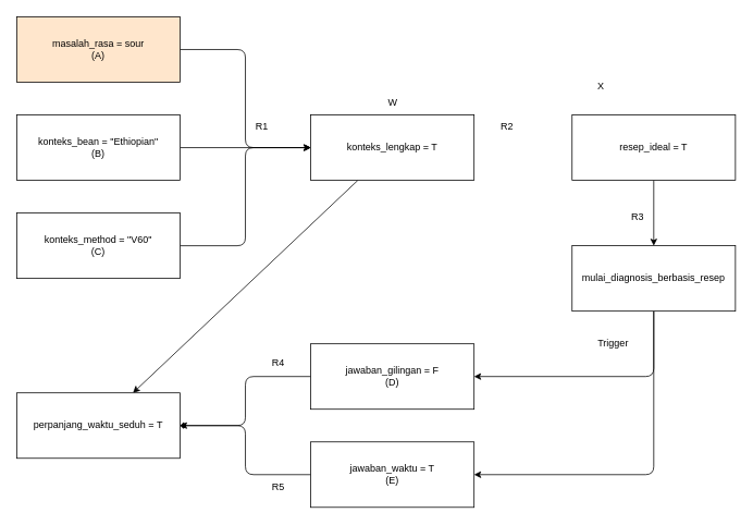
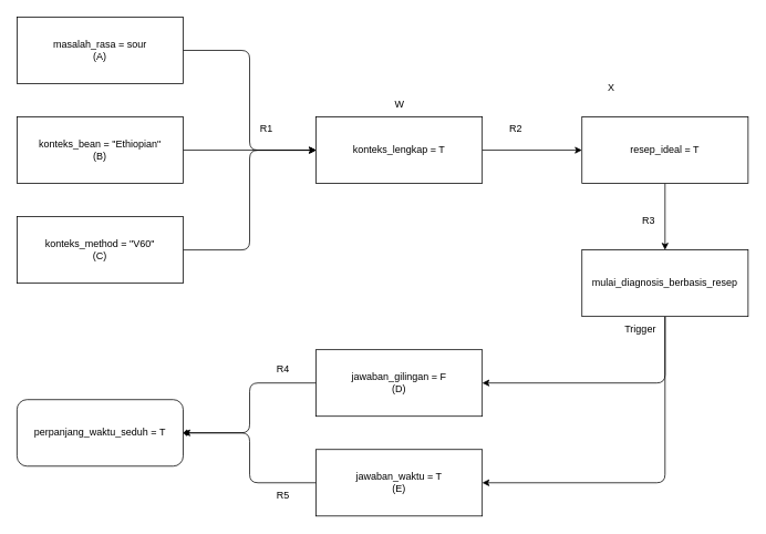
  <mxCell id="0" />
  <mxCell id="1" parent="0" />
  <mxCell id="2" style="edgeStyle=none;html=1;entryX=0;entryY=0.5;entryDx=0;entryDy=0;" edge="1" parent="1" source="3" target="9"><mxGeometry relative="1" as="geometry"><Array as="points"><mxPoint x="300" y="60" /><mxPoint x="300" y="180" /></Array></mxGeometry></mxCell>
- <mxCell id="3" value="masalah_rasa = sour&lt;div&gt;(A)&lt;/div&gt;" style="rounded=0;whiteSpace=wrap;html=1;fillColor=#ffe6cc;" vertex="1" parent="1"><mxGeometry x="20" y="20" width="200" height="80" as="geometry" /></mxCell>
+ <mxCell id="3" value="masalah_rasa = sour&lt;div&gt;(A)&lt;/div&gt;" style="rounded=0;whiteSpace=wrap;html=1;" vertex="1" parent="1"><mxGeometry x="20" y="20" width="200" height="80" as="geometry" /></mxCell>
  <mxCell id="4" style="edgeStyle=none;html=1;" edge="1" parent="1" source="5"><mxGeometry relative="1" as="geometry"><mxPoint x="380" y="180" as="targetPoint" /></mxGeometry></mxCell>
  <mxCell id="5" value="konteks_bean = &quot;Ethiopian&quot;&lt;div&gt;(B)&lt;/div&gt;" style="rounded=0;whiteSpace=wrap;html=1;" vertex="1" parent="1"><mxGeometry x="20" y="140" width="200" height="80" as="geometry" /></mxCell>
  <mxCell id="6" style="edgeStyle=none;html=1;entryX=0;entryY=0.5;entryDx=0;entryDy=0;" edge="1" parent="1" source="7" target="9"><mxGeometry relative="1" as="geometry"><Array as="points"><mxPoint x="300" y="300" /><mxPoint x="300" y="180" /></Array></mxGeometry></mxCell>
  <mxCell id="7" value="konteks_method = &quot;V60&quot;&lt;div&gt;(C)&lt;/div&gt;" style="rounded=0;whiteSpace=wrap;html=1;" vertex="1" parent="1"><mxGeometry x="20" y="260" width="200" height="80" as="geometry" /></mxCell>
- <mxCell id="8" style="edgeStyle=none;html=1;" edge="1" parent="1" source="9" target="25"><mxGeometry relative="1" as="geometry" /></mxCell>
+ <mxCell id="8" style="edgeStyle=none;html=1;entryX=0;entryY=0.5;entryDx=0;entryDy=0;" edge="1" parent="1" source="9" target="11"><mxGeometry relative="1" as="geometry" /></mxCell>
  <mxCell id="9" value="konteks_lengkap = T" style="rounded=0;whiteSpace=wrap;html=1;" vertex="1" parent="1"><mxGeometry x="380" y="140" width="200" height="80" as="geometry" /></mxCell>
  <mxCell id="10" style="edgeStyle=none;html=1;entryX=0.5;entryY=0;entryDx=0;entryDy=0;" edge="1" parent="1" source="11" target="14"><mxGeometry relative="1" as="geometry" /></mxCell>
  <mxCell id="11" value="resep_ideal = T" style="rounded=0;whiteSpace=wrap;html=1;" vertex="1" parent="1"><mxGeometry x="700" y="140" width="200" height="80" as="geometry" /></mxCell>
  <mxCell id="12" style="edgeStyle=none;html=1;entryX=1;entryY=0.5;entryDx=0;entryDy=0;" edge="1" parent="1" source="14" target="23"><mxGeometry relative="1" as="geometry"><mxPoint x="800" y="530" as="targetPoint" /><Array as="points"><mxPoint x="800" y="580" /></Array></mxGeometry></mxCell>
  <mxCell id="13" style="edgeStyle=none;html=1;entryX=1;entryY=0.5;entryDx=0;entryDy=0;" edge="1" parent="1" source="14" target="21"><mxGeometry relative="1" as="geometry"><Array as="points"><mxPoint x="800" y="460" /></Array></mxGeometry></mxCell>
  <mxCell id="14" value="mulai_diagnosis_berbasis_resep" style="rounded=0;whiteSpace=wrap;html=1;" vertex="1" parent="1"><mxGeometry x="700" y="300" width="200" height="80" as="geometry" /></mxCell>
  <mxCell id="15" value="R1" style="text;html=1;align=center;verticalAlign=middle;resizable=0;points=[];autosize=1;strokeColor=none;fillColor=none;" vertex="1" parent="1"><mxGeometry x="300" y="140" width="40" height="30" as="geometry" /></mxCell>
  <mxCell id="16" value="R2" style="text;html=1;align=center;verticalAlign=middle;resizable=0;points=[];autosize=1;strokeColor=none;fillColor=none;" vertex="1" parent="1"><mxGeometry x="600" y="140" width="40" height="30" as="geometry" /></mxCell>
  <mxCell id="17" value="R3" style="text;html=1;align=center;verticalAlign=middle;resizable=0;points=[];autosize=1;strokeColor=none;fillColor=none;" vertex="1" parent="1"><mxGeometry x="760" y="250" width="40" height="30" as="geometry" /></mxCell>
  <mxCell id="18" value="W" style="text;html=1;align=center;verticalAlign=middle;resizable=0;points=[];autosize=1;strokeColor=none;fillColor=none;" vertex="1" parent="1"><mxGeometry x="465" y="110" width="30" height="30" as="geometry" /></mxCell>
  <mxCell id="19" value="X" style="text;html=1;align=center;verticalAlign=middle;resizable=0;points=[];autosize=1;strokeColor=none;fillColor=none;" vertex="1" parent="1"><mxGeometry x="720" y="90" width="30" height="30" as="geometry" /></mxCell>
  <mxCell id="20" style="edgeStyle=none;html=1;entryX=1;entryY=0.5;entryDx=0;entryDy=0;endArrow=diamond;" edge="1" parent="1" source="21" target="25"><mxGeometry relative="1" as="geometry"><Array as="points"><mxPoint x="300" y="460" /><mxPoint x="300" y="520" /></Array></mxGeometry></mxCell>
  <mxCell id="21" value="&lt;div&gt;&lt;font color=&quot;#000000&quot;&gt;jawaban_gilingan = F&lt;/font&gt;&lt;/div&gt;&lt;div&gt;(D)&lt;/div&gt;" style="rounded=0;whiteSpace=wrap;html=1;" vertex="1" parent="1"><mxGeometry x="380" y="420" width="200" height="80" as="geometry" /></mxCell>
  <mxCell id="22" style="edgeStyle=none;html=1;entryX=1;entryY=0.5;entryDx=0;entryDy=0;" edge="1" parent="1" source="23" target="25"><mxGeometry relative="1" as="geometry"><Array as="points"><mxPoint x="300" y="580" /><mxPoint x="300" y="520" /></Array></mxGeometry></mxCell>
  <mxCell id="23" value="&lt;div&gt;&lt;font color=&quot;#000000&quot;&gt;jawaban_waktu = T&lt;/font&gt;&lt;/div&gt;&lt;div&gt;(E)&lt;/div&gt;" style="rounded=0;whiteSpace=wrap;html=1;" vertex="1" parent="1"><mxGeometry x="380" y="540" width="200" height="80" as="geometry" /></mxCell>
- <mxCell id="24" value="Trigger" style="text;html=1;align=center;verticalAlign=middle;resizable=0;points=[];autosize=1;strokeColor=none;fillColor=none;" vertex="1" parent="1"><mxGeometry x="720" y="405" width="60" height="30" as="geometry" /></mxCell>
- <mxCell id="25" value="perpanjang_waktu_seduh = T" style="rounded=0;whiteSpace=wrap;html=1;" vertex="1" parent="1"><mxGeometry x="20" y="480" width="200" height="80" as="geometry" /></mxCell>
+ <mxCell id="24" value="Trigger" style="text;html=1;align=center;verticalAlign=middle;resizable=0;points=[];autosize=1;strokeColor=none;fillColor=none;" vertex="1" parent="1"><mxGeometry x="740" y="380" width="60" height="30" as="geometry" /></mxCell>
+ <mxCell id="25" value="perpanjang_waktu_seduh = T" style="whiteSpace=wrap;html=1;rounded=1;" vertex="1" parent="1"><mxGeometry x="20" y="480" width="200" height="80" as="geometry" /></mxCell>
  <mxCell id="26" value="R4" style="text;html=1;align=center;verticalAlign=middle;resizable=0;points=[];autosize=1;strokeColor=none;fillColor=none;" vertex="1" parent="1"><mxGeometry x="320" y="428" width="40" height="30" as="geometry" /></mxCell>
  <mxCell id="27" value="R5" style="text;html=1;align=center;verticalAlign=middle;resizable=0;points=[];autosize=1;strokeColor=none;fillColor=none;" vertex="1" parent="1"><mxGeometry x="320" y="580" width="40" height="30" as="geometry" /></mxCell>
